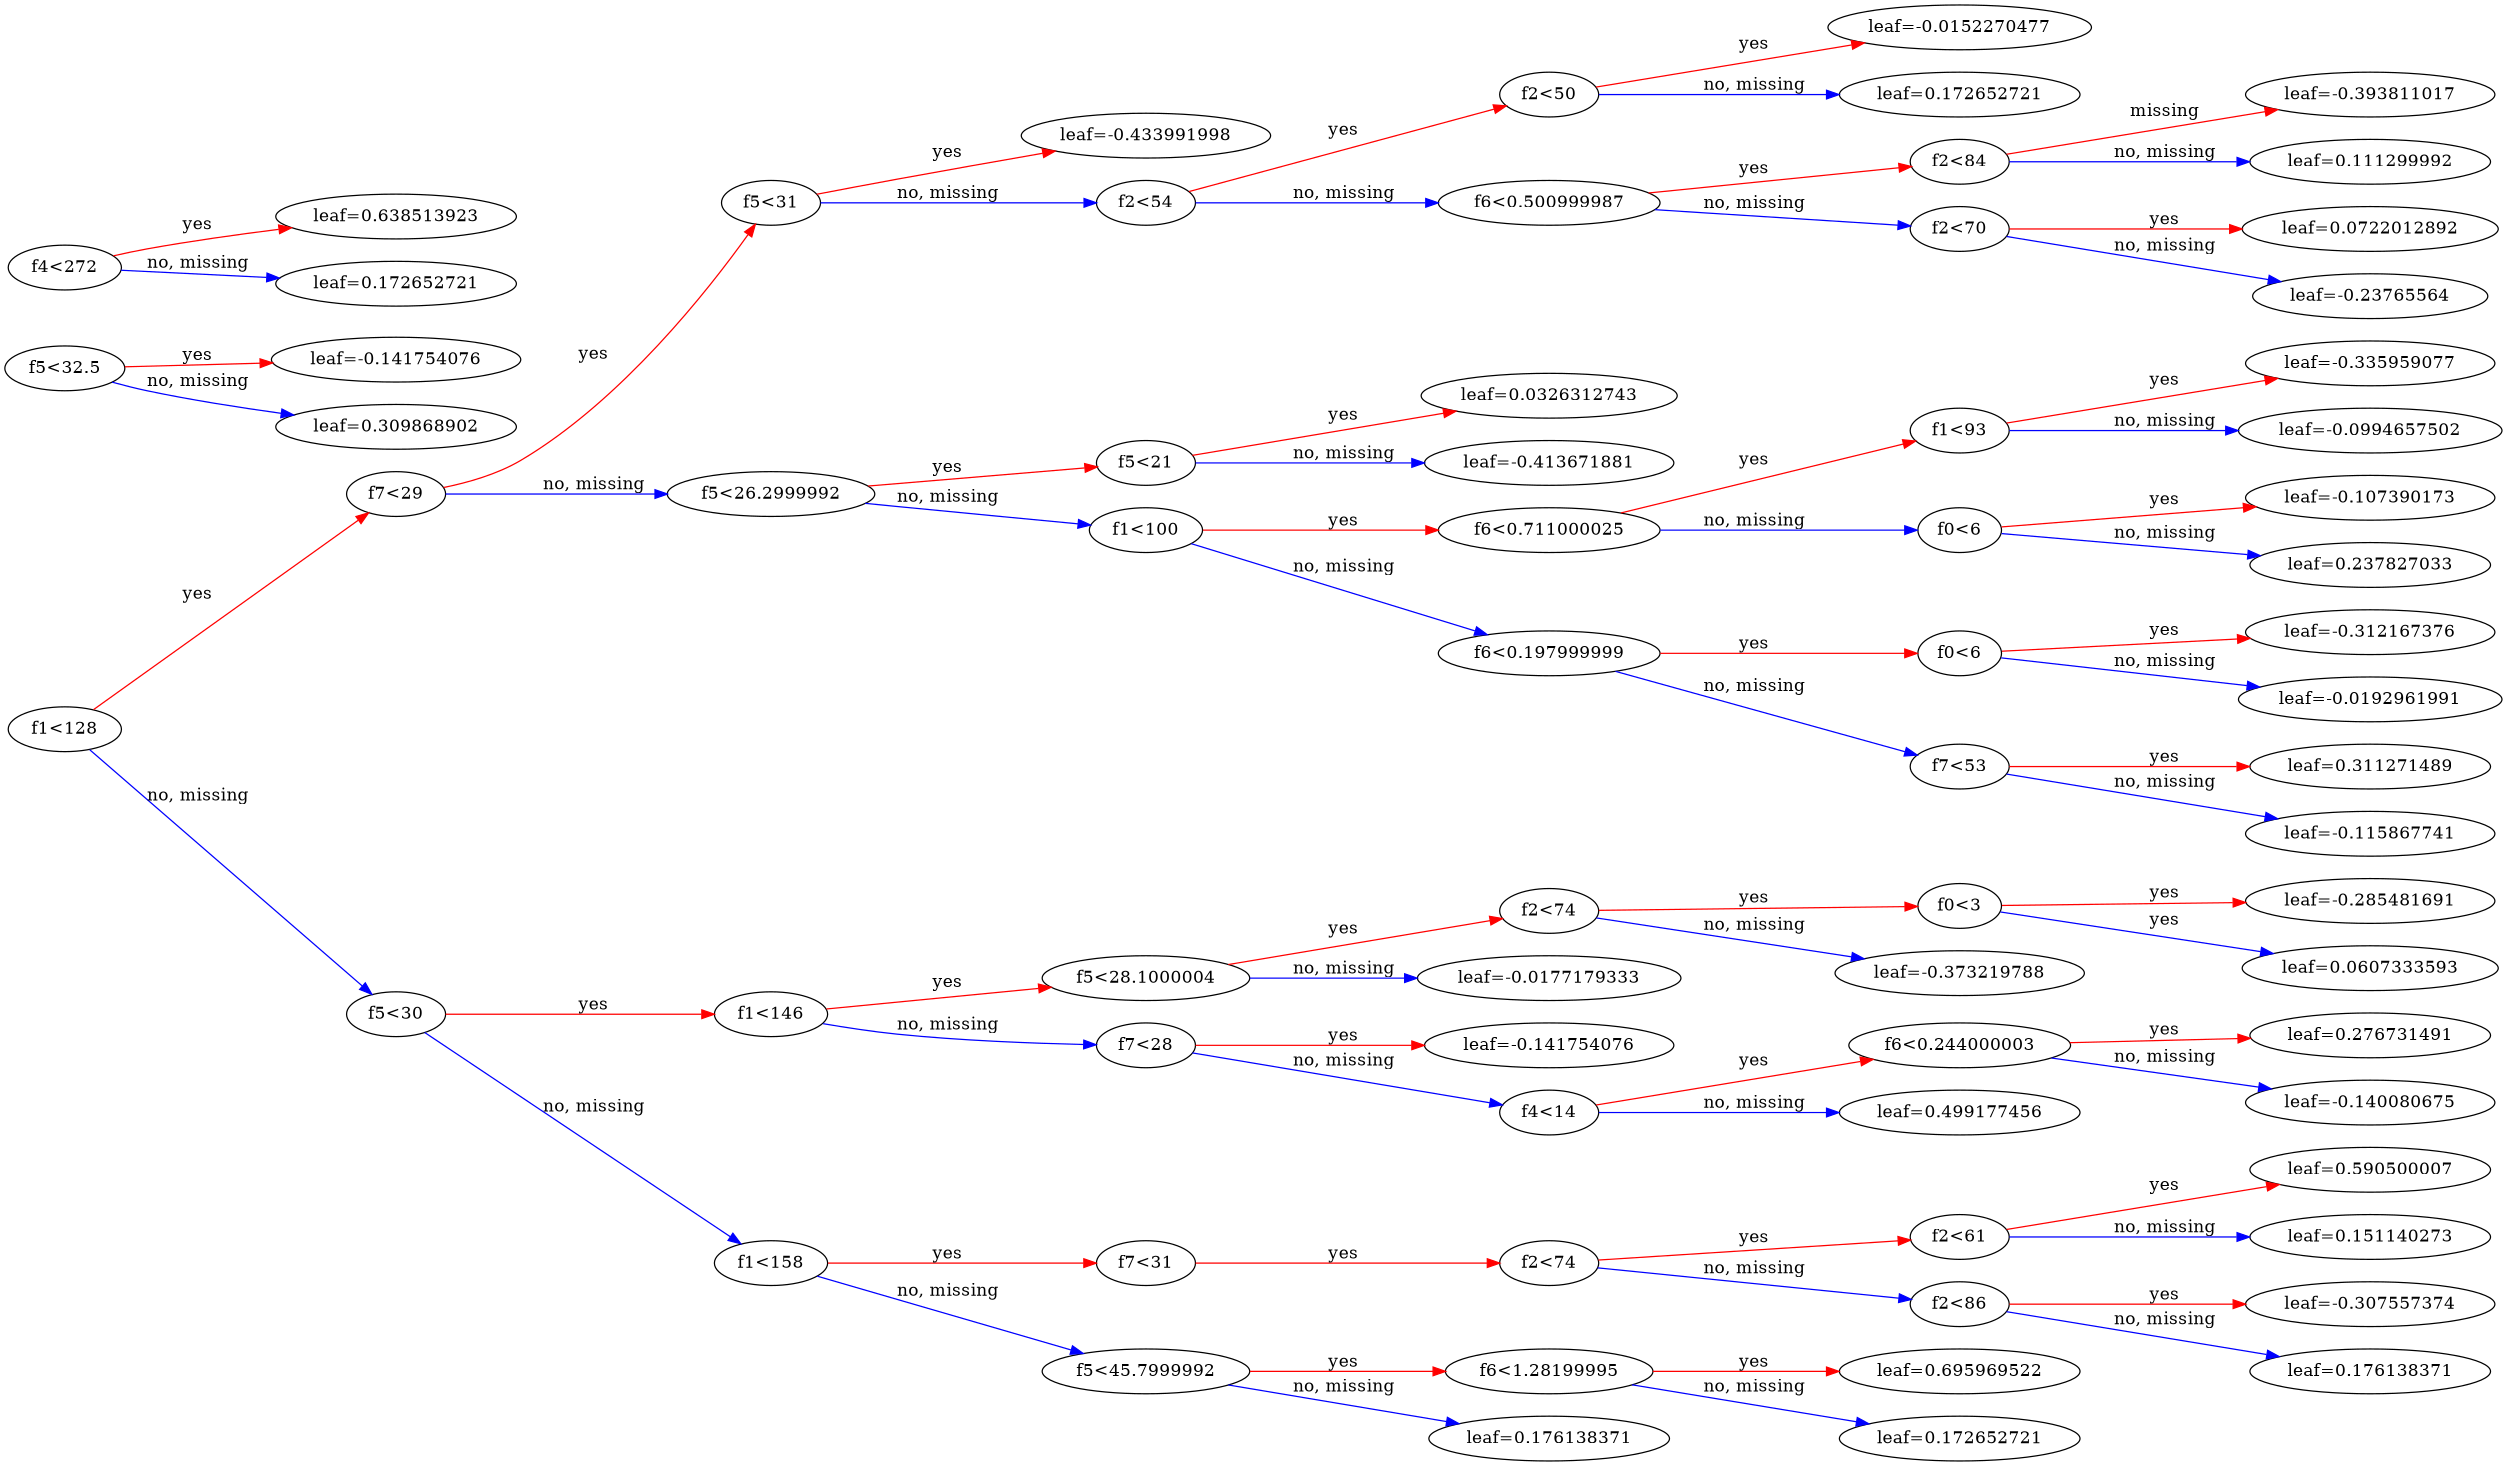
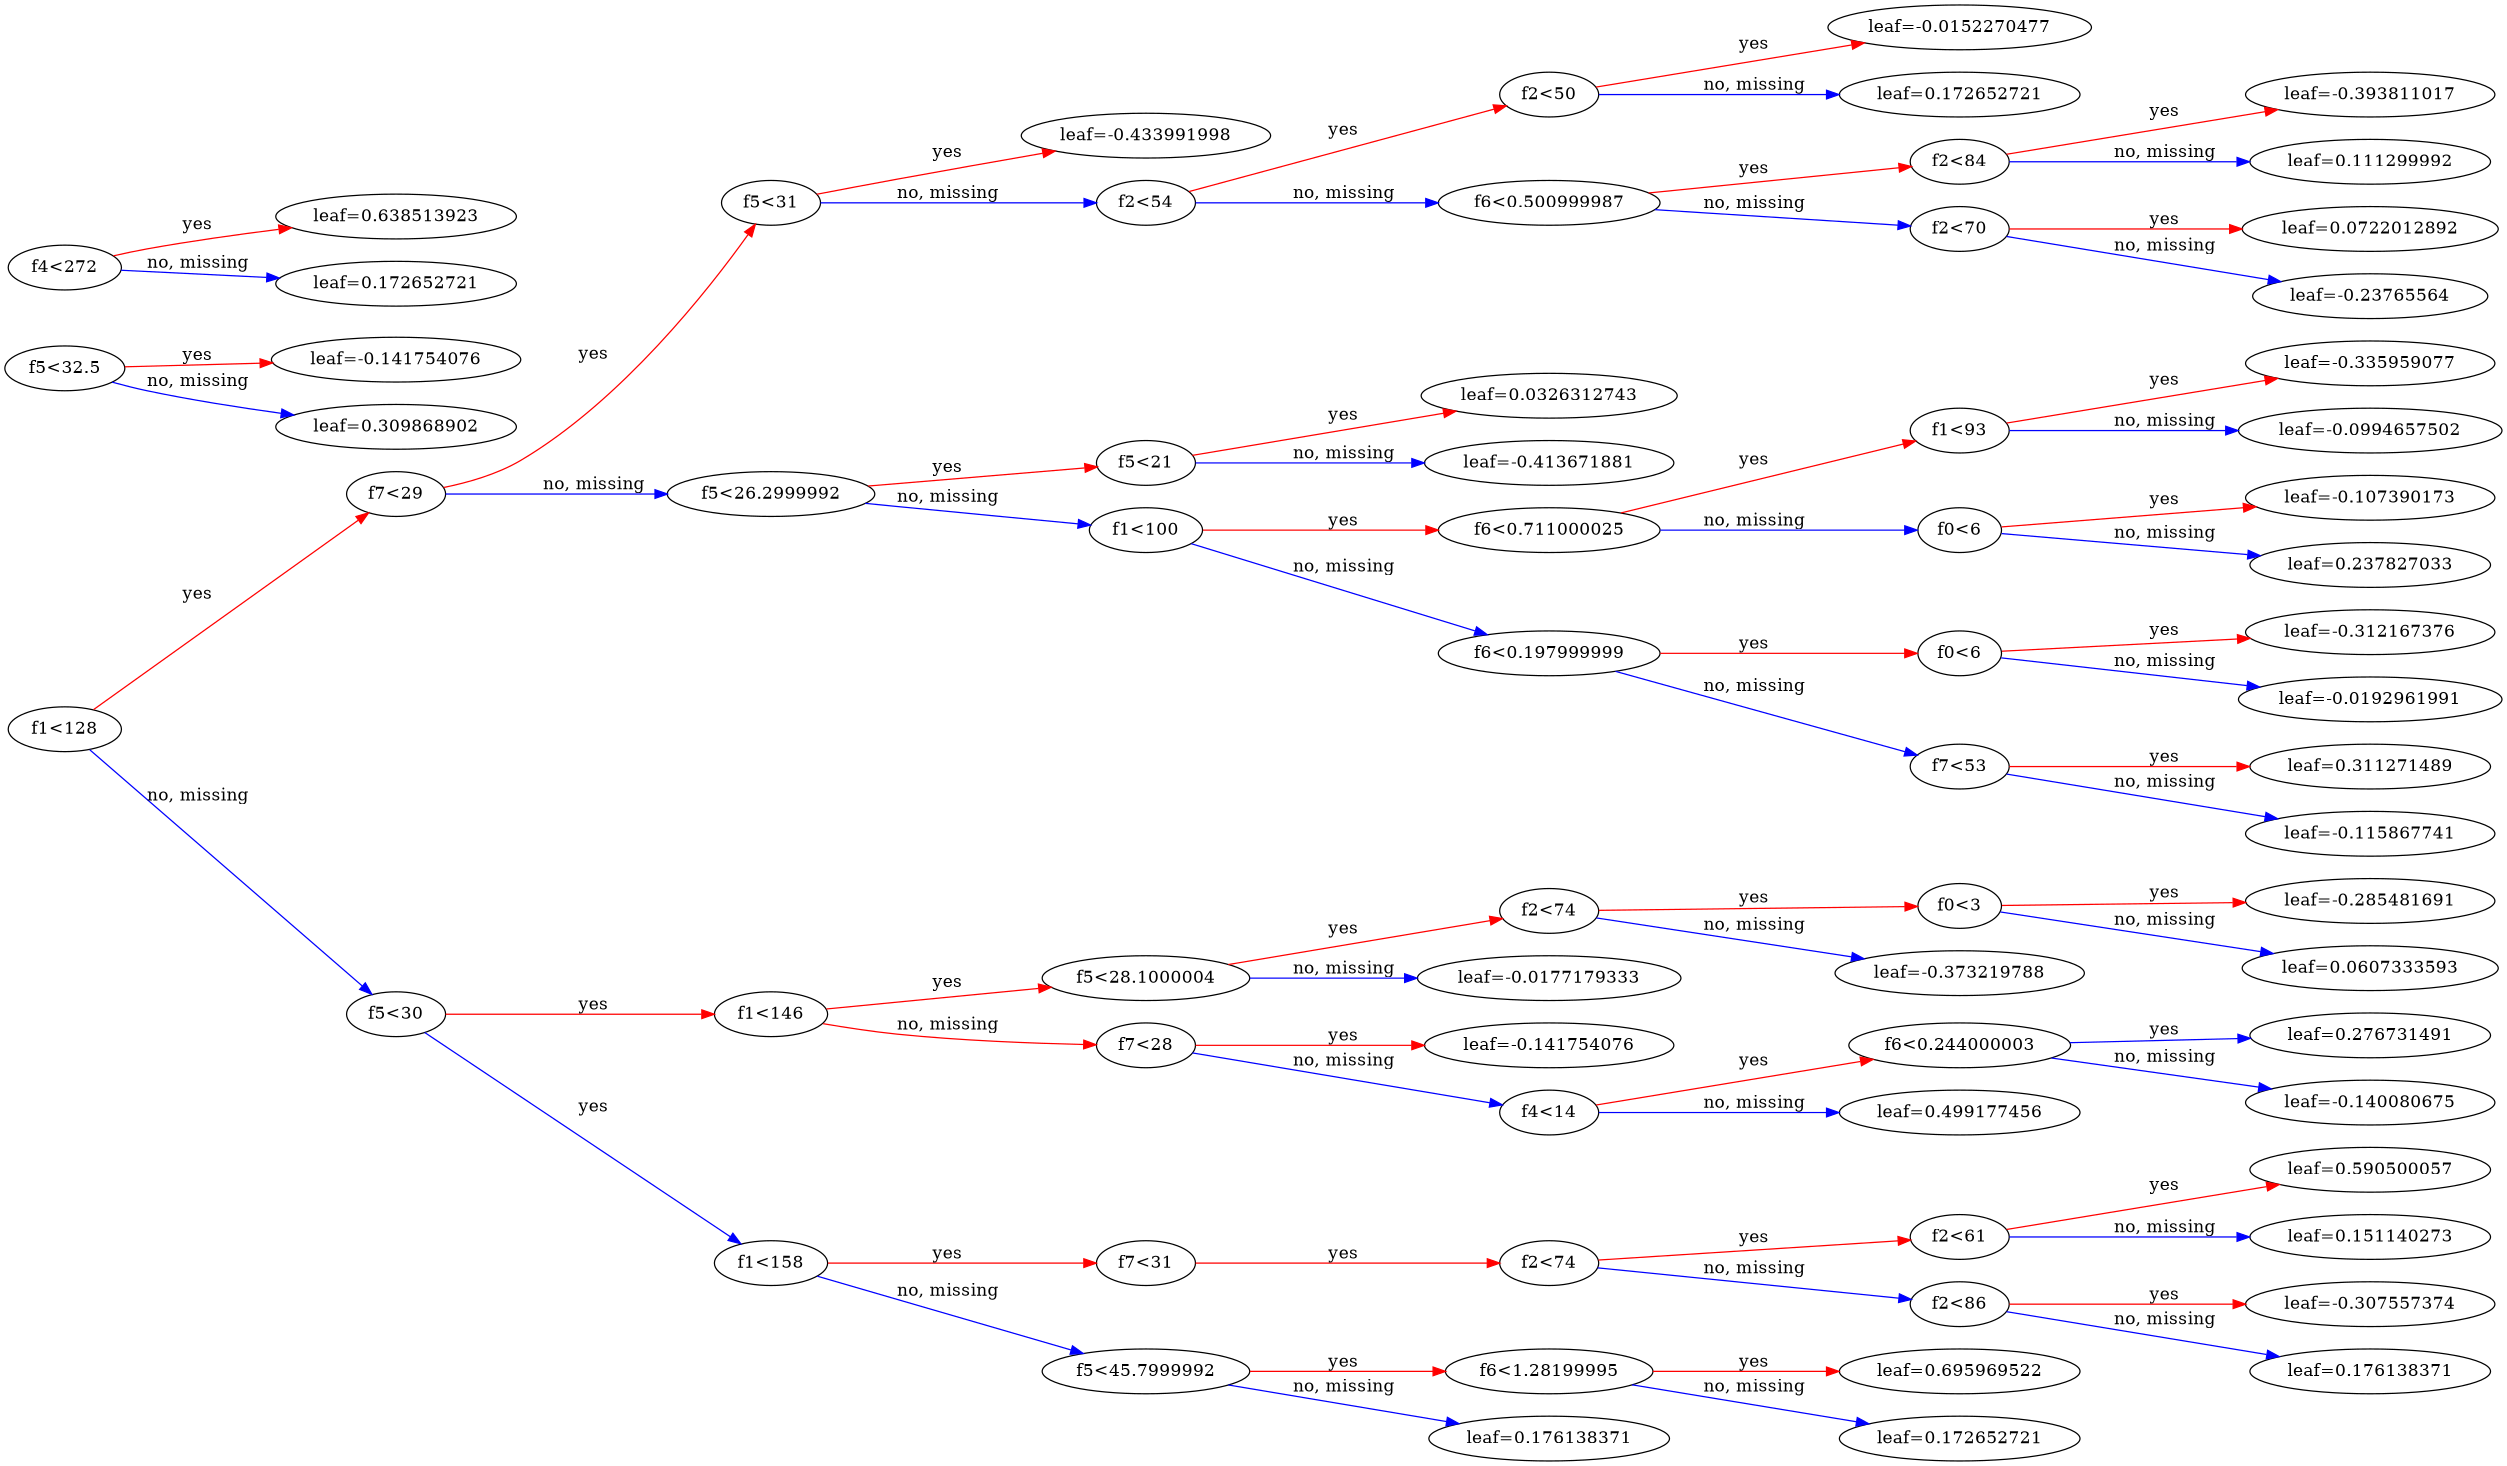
  digraph {
    rankdir=LR
    edge [color="#FF0000"]
    n1 [label="f1<128"]
    n2 [label="f7<29"]
    n3 [label="f5<30"]
    n4 [label="f5<31"]
    n5 [label="f5<26.2999992"]
    n6 [label="f1<146"]
    n7 [label="f1<158"]
    n8 [label="leaf=-0.433991998"]
    n9 [label="f2<54"]
    n10 [label="f5<21"]
    n11 [label="f1<100"]
    n12 [label="f5<28.1000004"]
    n13 [label="f7<28"]
    n14 [label="f7<31"]
    n15 [label="f5<45.7999992"]
    n16 [label="f2<50"]
    n17 [label="f6<0.500999987"]
    n18 [label="leaf=0.0326312743"]
    n19 [label="leaf=-0.413671881"]
    n20 [label="f6<0.711000025"]
    n21 [label="f6<0.197999999"]
    n22 [label="leaf=-0.0152270477"]
    n23 [label="leaf=0.172652721"]
    n24 [label="f2<84"]
    n25 [label="f2<70"]
    n26 [label="leaf=-0.393811017"]
    n27 [label="leaf=0.111299992"]
    n28 [label="leaf=0.0722012892"]
    n29 [label="leaf=-0.23765564"]
    n30 [label="f1<93"]
    n31 [label="f0<6"]
    n32 [label="f0<6"]
    n33 [label="f7<53"]
    n34 [label="leaf=-0.335959077"]
    n35 [label="leaf=-0.0994657502"]
    n36 [label="leaf=-0.107390173"]
    n37 [label="leaf=0.237827033"]
    n38 [label="leaf=-0.312167376"]
    n39 [label="leaf=-0.0192961991"]
    n40 [label="leaf=0.311271489"]
    n41 [label="leaf=-0.115867741"]
    n42 [label="f2<74"]
    n43 [label="leaf=-0.0177179333"]
    n44 [label="leaf=-0.141754076"]
    n45 [label="f4<14"]
    n46 [label="f2<74"]
    n47 [label="f6<1.28199995"]
    n48 [label="leaf=0.176138371"]
    n49 [label="f0<3"]
    n50 [label="leaf=-0.373219788"]
    n51 [label="f6<0.244000003"]
    n52 [label="leaf=0.499177456"]
    n53 [label="leaf=-0.285481691"]
    n54 [label="leaf=0.0607333593"]
    n55 [label="leaf=0.276731491"]
    n56 [label="leaf=-0.140080675"]
    n57 [label="f2<61"]
    n58 [label="f2<86"]
    n59 [label="leaf=0.695969522"]
    n60 [label="leaf=0.172652721"]
-   n61 [label="leaf=0.590500007"]
+   n61 [label="leaf=0.590500057"]
    n62 [label="leaf=0.151140273"]
    n63 [label="leaf=-0.307557374"]
    n64 [label="leaf=0.176138371"]
    n65 [label="f5<32.5"]
    n66 [label="leaf=-0.141754076"]
    n67 [label="leaf=0.309868902"]
    n68 [label="f4<272"]
    n69 [label="leaf=0.638513923"]
    n70 [label="leaf=0.172652721"]
    n1 -> n2 [label=yes]
    n1 -> n3 [color="#0000FF" label="no, missing"]
    n2 -> n4 [label=yes]
    n2 -> n5 [color="#0000FF" label="no, missing"]
    n3 -> n6 [label=yes]
-   n3 -> n7 [color="#0000FF" label="no, missing"]
+   n3 -> n7 [color="#0000FF" label=yes]
    n4 -> n8 [label=yes]
    n4 -> n9 [color="#0000FF" label="no, missing"]
    n5 -> n10 [label=yes]
    n5 -> n11 [color="#0000FF" label="no, missing"]
    n6 -> n12 [label=yes]
-   n6 -> n13 [color="#0000FF" label="no, missing"]
+   n6 -> n13 [label="no, missing"]
    n7 -> n14 [label=yes]
    n7 -> n15 [color="#0000FF" label="no, missing"]
    n9 -> n16 [label=yes]
    n9 -> n17 [color="#0000FF" label="no, missing"]
    n10 -> n18 [label=yes]
    n10 -> n19 [color="#0000FF" label="no, missing"]
    n11 -> n20 [label=yes]
    n11 -> n21 [color="#0000FF" label="no, missing"]
    n12 -> n42 [label=yes]
    n12 -> n43 [color="#0000FF" label="no, missing"]
    n13 -> n44 [label=yes]
    n13 -> n45 [color="#0000FF" label="no, missing"]
    n14 -> n46 [label=yes]
    n15 -> n47 [label=yes]
    n15 -> n48 [color="#0000FF" label="no, missing"]
    n16 -> n22 [label=yes]
    n16 -> n23 [color="#0000FF" label="no, missing"]
    n17 -> n24 [label=yes]
    n17 -> n25 [color="#0000FF" label="no, missing"]
    n20 -> n30 [label=yes]
    n20 -> n31 [color="#0000FF" label="no, missing"]
    n21 -> n32 [label=yes]
    n21 -> n33 [color="#0000FF" label="no, missing"]
-   n24 -> n26 [label=missing]
+   n24 -> n26 [label=yes]
    n24 -> n27 [color="#0000FF" label="no, missing"]
    n25 -> n28 [label=yes]
    n25 -> n29 [color="#0000FF" label="no, missing"]
    n30 -> n34 [label=yes]
    n30 -> n35 [color="#0000FF" label="no, missing"]
    n31 -> n36 [label=yes]
    n31 -> n37 [color="#0000FF" label="no, missing"]
    n32 -> n38 [label=yes]
    n32 -> n39 [color="#0000FF" label="no, missing"]
    n33 -> n40 [label=yes]
    n33 -> n41 [color="#0000FF" label="no, missing"]
    n42 -> n49 [label=yes]
    n42 -> n50 [color="#0000FF" label="no, missing"]
    n45 -> n51 [label=yes]
    n45 -> n52 [color="#0000FF" label="no, missing"]
    n46 -> n57 [label=yes]
    n46 -> n58 [color="#0000FF" label="no, missing"]
    n47 -> n59 [label=yes]
    n47 -> n60 [color="#0000FF" label="no, missing"]
    n49 -> n53 [label=yes]
-   n49 -> n54 [color="#0000FF" label=yes]
-   n51 -> n55 [label=yes]
+   n49 -> n54 [color="#0000FF" label="no, missing"]
+   n51 -> n55 [color="#0000FF" label=yes]
    n51 -> n56 [color="#0000FF" label="no, missing"]
    n57 -> n61 [label=yes]
    n57 -> n62 [color="#0000FF" label="no, missing"]
    n58 -> n63 [label=yes]
    n58 -> n64 [color="#0000FF" label="no, missing"]
    n65 -> n66 [label=yes]
    n65 -> n67 [color="#0000FF" label="no, missing"]
    n68 -> n69 [label=yes]
    n68 -> n70 [color="#0000FF" label="no, missing"]
  }
